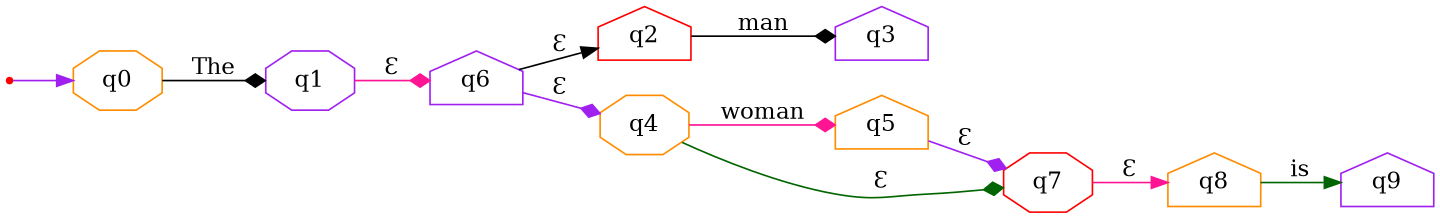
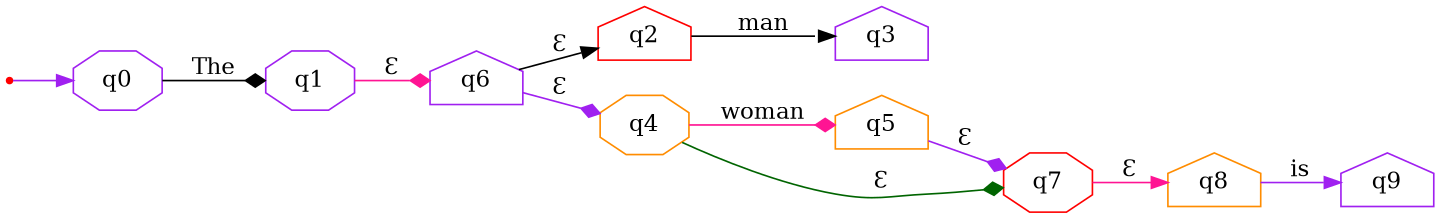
  digraph {
    rankdir=LR
    node [color=purple shape=house]
    edge [arrowhead=diamond color=black]
    q2 [color=red]
    q6
    q4 [color=darkorange shape=octagon]
    q3
    q5 [color=darkorange]
    q7 [color=red shape=octagon]
    q8 [color=darkorange]
    q9
-   q0 [color=darkorange shape=octagon]
+   q0 [shape=octagon]
    q1 [shape=octagon]
    start0 [color=red shape=point]
-   q2 -> q3 [label=man]
+   q2 -> q3 [arrowhead=normal label=man]
    q6 -> q2 [arrowhead=normal label="Ɛ"]
    q6 -> q4 [color=purple label="Ɛ"]
    q4 -> q5 [color=deeppink label=woman]
    q4 -> q7 [color=darkgreen label="Ɛ"]
    q5 -> q7 [color=purple label="Ɛ"]
    q7 -> q8 [arrowhead=normal color=deeppink label="Ɛ"]
-   q8 -> q9 [arrowhead=normal color=darkgreen label=is]
+   q8 -> q9 [arrowhead=normal color=purple label=is]
    q0 -> q1 [label=The]
    q1 -> q6 [color=deeppink label="Ɛ"]
    start0 -> q0 [arrowhead=normal color=purple]
  }
